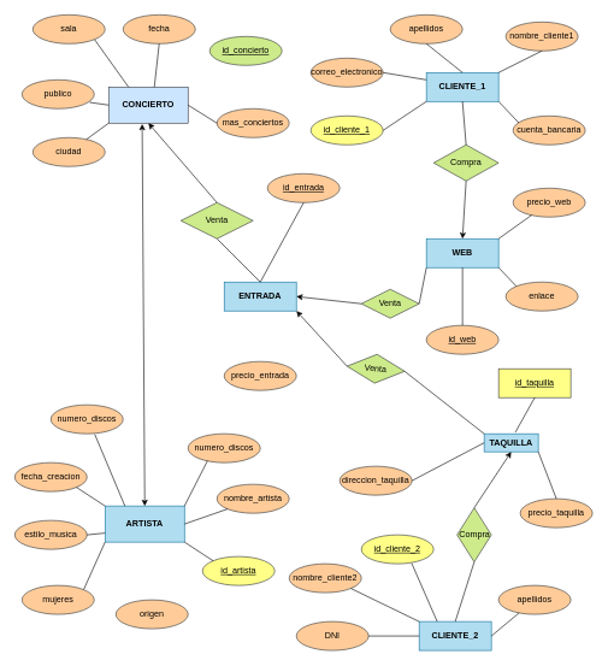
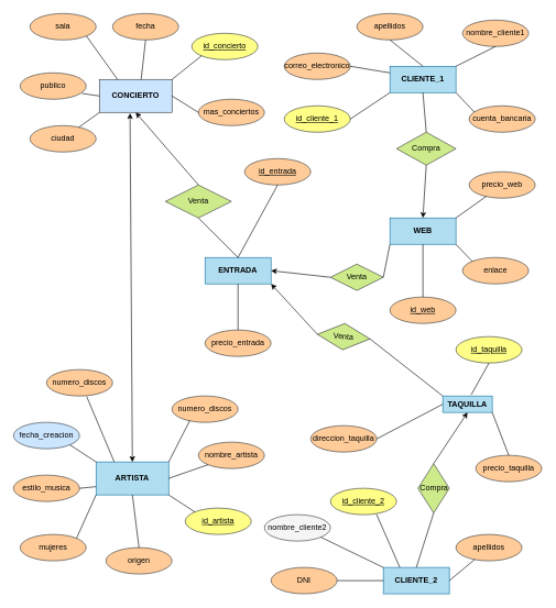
  <mxCell id="0" />
  <mxCell id="1" parent="0" />
  <mxCell id="2" value="&lt;b&gt;CONCIERTO&lt;/b&gt;" style="whiteSpace=wrap;html=1;align=center;fillColor=#cce5ff;strokeColor=#36393d;" parent="1" vertex="1"><mxGeometry x="150" y="120" width="110" height="50" as="geometry" /></mxCell>
  <mxCell id="3" value="ciudad" style="ellipse;whiteSpace=wrap;html=1;align=center;fillColor=#ffcc99;strokeColor=#36393d;" parent="1" vertex="1"><mxGeometry x="45" y="190" width="100" height="40" as="geometry" /></mxCell>
- <mxCell id="4" value="id_concierto" style="ellipse;whiteSpace=wrap;html=1;align=center;fontStyle=4;fillColor=#cdeb8b;strokeColor=#36393d;" parent="1" vertex="1"><mxGeometry x="290" y="50" width="100" height="40" as="geometry" /></mxCell>
+ <mxCell id="4" value="id_concierto" style="ellipse;whiteSpace=wrap;html=1;align=center;fontStyle=4;fillColor=#ffff88;strokeColor=#36393d;" parent="1" vertex="1"><mxGeometry x="290" y="50" width="100" height="40" as="geometry" /></mxCell>
  <mxCell id="5" value="fecha" style="ellipse;whiteSpace=wrap;html=1;align=center;fillColor=#ffcc99;strokeColor=#36393d;" parent="1" vertex="1"><mxGeometry x="170" y="20" width="100" height="40" as="geometry" /></mxCell>
  <mxCell id="6" value="sala" style="ellipse;whiteSpace=wrap;html=1;align=center;fillColor=#ffcc99;strokeColor=#36393d;" parent="1" vertex="1"><mxGeometry x="45" y="20" width="100" height="40" as="geometry" /></mxCell>
  <mxCell id="7" value="publico" style="ellipse;whiteSpace=wrap;html=1;align=center;fillColor=#ffcc99;strokeColor=#36393d;" parent="1" vertex="1"><mxGeometry x="30" y="110" width="100" height="40" as="geometry" /></mxCell>
  <mxCell id="8" value="mas_conciertos" style="ellipse;whiteSpace=wrap;html=1;align=center;fillColor=#ffcc99;strokeColor=#36393d;" parent="1" vertex="1"><mxGeometry x="300" y="150" width="100" height="40" as="geometry" /></mxCell>
  <mxCell id="9" value="&lt;b&gt;ARTISTA&lt;/b&gt;" style="whiteSpace=wrap;html=1;align=center;fillColor=#b1ddf0;strokeColor=#10739e;" parent="1" vertex="1"><mxGeometry x="145" y="700" width="110" height="50" as="geometry" /></mxCell>
  <mxCell id="10" value="&lt;u&gt;id_artista&lt;/u&gt;" style="ellipse;whiteSpace=wrap;html=1;align=center;fillColor=#ffff88;strokeColor=#36393d;" parent="1" vertex="1"><mxGeometry x="280" y="770" width="100" height="40" as="geometry" /></mxCell>
  <mxCell id="11" value="nombre_artista" style="ellipse;whiteSpace=wrap;html=1;align=center;fillColor=#ffcc99;strokeColor=#36393d;" parent="1" vertex="1"><mxGeometry x="300" y="670" width="100" height="40" as="geometry" /></mxCell>
  <mxCell id="12" value="origen" style="ellipse;whiteSpace=wrap;html=1;align=center;fillColor=#ffcc99;strokeColor=#36393d;" parent="1" vertex="1"><mxGeometry x="160" y="830" width="100" height="40" as="geometry" /></mxCell>
  <mxCell id="13" value="numero_discos" style="ellipse;whiteSpace=wrap;html=1;align=center;fillColor=#ffcc99;strokeColor=#36393d;" parent="1" vertex="1"><mxGeometry x="70" y="560" width="100" height="40" as="geometry" /></mxCell>
- <mxCell id="14" value="fecha_creacion" style="ellipse;whiteSpace=wrap;html=1;align=center;fillColor=#ffcc99;strokeColor=#36393d;" parent="1" vertex="1"><mxGeometry x="20" y="640" width="100" height="40" as="geometry" /></mxCell>
+ <mxCell id="14" value="fecha_creacion" style="ellipse;whiteSpace=wrap;html=1;align=center;fillColor=#cce5ff;strokeColor=#36393d;" parent="1" vertex="1"><mxGeometry x="20" y="640" width="100" height="40" as="geometry" /></mxCell>
  <mxCell id="15" value="mujeres" style="ellipse;whiteSpace=wrap;html=1;align=center;fillColor=#ffcc99;strokeColor=#36393d;" parent="1" vertex="1"><mxGeometry x="30" y="810" width="100" height="40" as="geometry" /></mxCell>
  <mxCell id="16" value="estilo_musica" style="ellipse;whiteSpace=wrap;html=1;align=center;fillColor=#ffcc99;strokeColor=#36393d;" parent="1" vertex="1"><mxGeometry x="20" y="720" width="100" height="40" as="geometry" /></mxCell>
  <mxCell id="17" value="numero_discos" style="ellipse;whiteSpace=wrap;html=1;align=center;fillColor=#ffcc99;strokeColor=#36393d;" parent="1" vertex="1"><mxGeometry x="260" y="600" width="100" height="40" as="geometry" /></mxCell>
  <mxCell id="18" value="" style="endArrow=none;html=1;rounded=0;exitX=0.575;exitY=0;exitDx=0;exitDy=0;exitPerimeter=0;entryX=0.5;entryY=1;entryDx=0;entryDy=0;" parent="1" source="2" target="5" edge="1"><mxGeometry width="50" height="50" relative="1" as="geometry"><mxPoint x="160" y="80" as="sourcePoint" /><mxPoint x="210" y="30" as="targetPoint" /></mxGeometry></mxCell>
  <mxCell id="19" value="" style="endArrow=none;html=1;rounded=0;entryX=0.25;entryY=0;entryDx=0;entryDy=0;exitX=1;exitY=1;exitDx=0;exitDy=0;" parent="1" source="6" target="2" edge="1"><mxGeometry width="50" height="50" relative="1" as="geometry"><mxPoint x="130" y="70" as="sourcePoint" /><mxPoint x="220" y="40" as="targetPoint" /></mxGeometry></mxCell>
+ <mxCell id="20" value="" style="endArrow=none;html=1;rounded=0;entryX=0;entryY=1;entryDx=0;entryDy=0;exitX=1;exitY=0;exitDx=0;exitDy=0;" parent="1" source="2" target="4" edge="1"><mxGeometry width="50" height="50" relative="1" as="geometry"><mxPoint x="260" y="80" as="sourcePoint" /><mxPoint x="230" y="50" as="targetPoint" /></mxGeometry></mxCell>
  <mxCell id="21" value="" style="endArrow=none;html=1;rounded=0;exitX=1;exitY=0.5;exitDx=0;exitDy=0;entryX=0;entryY=0.5;entryDx=0;entryDy=0;" parent="1" source="2" target="8" edge="1"><mxGeometry width="50" height="50" relative="1" as="geometry"><mxPoint x="243.25" y="110" as="sourcePoint" /><mxPoint x="240" y="60" as="targetPoint" /></mxGeometry></mxCell>
  <mxCell id="22" value="" style="endArrow=none;html=1;rounded=0;exitX=0;exitY=0.5;exitDx=0;exitDy=0;entryX=0.936;entryY=0.78;entryDx=0;entryDy=0;entryPerimeter=0;" parent="1" source="2" target="7" edge="1"><mxGeometry width="50" height="50" relative="1" as="geometry"><mxPoint x="253.25" y="120" as="sourcePoint" /><mxPoint x="250" y="70" as="targetPoint" /></mxGeometry></mxCell>
  <mxCell id="23" value="" style="endArrow=none;html=1;rounded=0;entryX=0;entryY=1;entryDx=0;entryDy=0;" parent="1" source="3" target="2" edge="1"><mxGeometry width="50" height="50" relative="1" as="geometry"><mxPoint x="263.25" y="130" as="sourcePoint" /><mxPoint x="260" y="80" as="targetPoint" /></mxGeometry></mxCell>
  <mxCell id="24" value="" style="endArrow=none;html=1;rounded=0;entryX=0.268;entryY=0.94;entryDx=0;entryDy=0;entryPerimeter=0;exitX=1;exitY=0;exitDx=0;exitDy=0;" parent="1" source="9" target="17" edge="1"><mxGeometry width="50" height="50" relative="1" as="geometry"><mxPoint x="330" y="670" as="sourcePoint" /><mxPoint x="380" y="620" as="targetPoint" /></mxGeometry></mxCell>
  <mxCell id="25" value="" style="endArrow=none;html=1;rounded=0;exitX=1;exitY=0.5;exitDx=0;exitDy=0;entryX=0;entryY=1;entryDx=0;entryDy=0;" parent="1" source="9" target="11" edge="1"><mxGeometry width="50" height="50" relative="1" as="geometry"><mxPoint x="330" y="670" as="sourcePoint" /><mxPoint x="380" y="620" as="targetPoint" /></mxGeometry></mxCell>
  <mxCell id="26" value="" style="endArrow=none;html=1;rounded=0;entryX=0;entryY=0;entryDx=0;entryDy=0;exitX=1;exitY=1;exitDx=0;exitDy=0;" parent="1" source="9" target="10" edge="1"><mxGeometry width="50" height="50" relative="1" as="geometry"><mxPoint x="330" y="670" as="sourcePoint" /><mxPoint x="380" y="620" as="targetPoint" /></mxGeometry></mxCell>
+ <mxCell id="27" value="" style="endArrow=none;html=1;rounded=0;entryX=0.5;entryY=0;entryDx=0;entryDy=0;exitX=0.5;exitY=1;exitDx=0;exitDy=0;" parent="1" source="9" target="12" edge="1"><mxGeometry width="50" height="50" relative="1" as="geometry"><mxPoint x="330" y="670" as="sourcePoint" /><mxPoint x="380" y="620" as="targetPoint" /></mxGeometry></mxCell>
  <mxCell id="28" value="" style="endArrow=none;html=1;rounded=0;entryX=0.608;entryY=1.02;entryDx=0;entryDy=0;entryPerimeter=0;exitX=0.25;exitY=0;exitDx=0;exitDy=0;" parent="1" source="9" target="13" edge="1"><mxGeometry width="50" height="50" relative="1" as="geometry"><mxPoint x="330" y="670" as="sourcePoint" /><mxPoint x="380" y="620" as="targetPoint" /></mxGeometry></mxCell>
  <mxCell id="29" value="" style="endArrow=none;html=1;rounded=0;entryX=1;entryY=1;entryDx=0;entryDy=0;exitX=0;exitY=0;exitDx=0;exitDy=0;" parent="1" source="9" target="14" edge="1"><mxGeometry width="50" height="50" relative="1" as="geometry"><mxPoint x="330" y="670" as="sourcePoint" /><mxPoint x="380" y="620" as="targetPoint" /></mxGeometry></mxCell>
  <mxCell id="30" value="" style="endArrow=none;html=1;rounded=0;entryX=1;entryY=0.5;entryDx=0;entryDy=0;exitX=0;exitY=0.75;exitDx=0;exitDy=0;" parent="1" source="9" target="16" edge="1"><mxGeometry width="50" height="50" relative="1" as="geometry"><mxPoint x="330" y="670" as="sourcePoint" /><mxPoint x="380" y="620" as="targetPoint" /></mxGeometry></mxCell>
  <mxCell id="31" value="" style="endArrow=none;html=1;rounded=0;entryX=1;entryY=0;entryDx=0;entryDy=0;exitX=0;exitY=1;exitDx=0;exitDy=0;" parent="1" source="9" target="15" edge="1"><mxGeometry width="50" height="50" relative="1" as="geometry"><mxPoint x="330" y="670" as="sourcePoint" /><mxPoint x="380" y="620" as="targetPoint" /></mxGeometry></mxCell>
  <mxCell id="32" value="&lt;b&gt;ENTRADA&lt;/b&gt;" style="whiteSpace=wrap;html=1;align=center;fillColor=#b1ddf0;strokeColor=#10739e;" parent="1" vertex="1"><mxGeometry x="310" y="390" width="100" height="40" as="geometry" /></mxCell>
  <mxCell id="33" value="id_entrada" style="ellipse;whiteSpace=wrap;html=1;align=center;fontStyle=4;fillColor=#ffcc99;strokeColor=#36393d;" parent="1" vertex="1"><mxGeometry x="370" y="240" width="100" height="40" as="geometry" /></mxCell>
  <mxCell id="34" value="precio_entrada" style="ellipse;whiteSpace=wrap;html=1;align=center;fillColor=#ffcc99;strokeColor=#36393d;" parent="1" vertex="1"><mxGeometry x="310" y="500" width="100" height="40" as="geometry" /></mxCell>
  <mxCell id="35" value="" style="endArrow=none;html=1;rounded=0;entryX=0.5;entryY=1;entryDx=0;entryDy=0;exitX=0.5;exitY=0;exitDx=0;exitDy=0;" parent="1" source="32" target="33" edge="1"><mxGeometry width="50" height="50" relative="1" as="geometry"><mxPoint x="300" y="470" as="sourcePoint" /><mxPoint x="350" y="420" as="targetPoint" /></mxGeometry></mxCell>
+ <mxCell id="36" value="" style="endArrow=none;html=1;rounded=0;entryX=0.5;entryY=1;entryDx=0;entryDy=0;exitX=0.5;exitY=0;exitDx=0;exitDy=0;" parent="1" source="34" target="32" edge="1"><mxGeometry width="50" height="50" relative="1" as="geometry"><mxPoint x="300" y="470" as="sourcePoint" /><mxPoint x="350" y="420" as="targetPoint" /></mxGeometry></mxCell>
  <mxCell id="37" value="" style="endArrow=none;html=1;rounded=0;exitX=0.5;exitY=0;exitDx=0;exitDy=0;entryX=0.5;entryY=1;entryDx=0;entryDy=0;" parent="1" source="32" target="41" edge="1"><mxGeometry width="50" height="50" relative="1" as="geometry"><mxPoint x="360" y="380" as="sourcePoint" /><mxPoint x="199.749" y="309.749" as="targetPoint" /></mxGeometry></mxCell>
  <mxCell id="38" value="" style="endArrow=classic;html=1;rounded=0;exitX=0.5;exitY=0;exitDx=0;exitDy=0;entryX=0.5;entryY=1;entryDx=0;entryDy=0;" parent="1" source="41" target="2" edge="1"><mxGeometry width="50" height="50" relative="1" as="geometry"><mxPoint x="157.322" y="302.678" as="sourcePoint" /><mxPoint x="490" y="320" as="targetPoint" /></mxGeometry></mxCell>
  <mxCell id="39" value="&lt;b&gt;WEB&lt;/b&gt;" style="whiteSpace=wrap;html=1;align=center;fillColor=#b1ddf0;strokeColor=#10739e;" parent="1" vertex="1"><mxGeometry x="590" y="330" width="100" height="40" as="geometry" /></mxCell>
  <mxCell id="40" value="&lt;b&gt;TAQUILLA&lt;/b&gt;" style="whiteSpace=wrap;html=1;align=center;fillColor=#b1ddf0;strokeColor=#10739e;" parent="1" vertex="1"><mxGeometry x="670" y="600" width="75" height="25" as="geometry" /></mxCell>
  <mxCell id="41" value="Venta" style="shape=rhombus;perimeter=rhombusPerimeter;whiteSpace=wrap;html=1;align=center;direction=east;fillColor=#cdeb8b;strokeColor=#36393d;" parent="1" vertex="1"><mxGeometry x="250" y="280" width="100" height="50" as="geometry" /></mxCell>
  <mxCell id="42" value="" style="endArrow=classic;startArrow=classic;html=1;rounded=0;entryX=0.422;entryY=1.024;entryDx=0;entryDy=0;entryPerimeter=0;exitX=0.5;exitY=0;exitDx=0;exitDy=0;" parent="1" source="9" target="2" edge="1"><mxGeometry width="50" height="50" relative="1" as="geometry"><mxPoint x="210" y="510" as="sourcePoint" /><mxPoint x="490" y="320" as="targetPoint" /><Array as="points" /></mxGeometry></mxCell>
  <mxCell id="43" value="enlace" style="ellipse;whiteSpace=wrap;html=1;align=center;fillColor=#ffcc99;strokeColor=#36393d;" parent="1" vertex="1"><mxGeometry x="700" y="390" width="100" height="40" as="geometry" /></mxCell>
  <mxCell id="44" value="id_web" style="ellipse;whiteSpace=wrap;html=1;align=center;fontStyle=4;fillColor=#ffcc99;strokeColor=#36393d;" parent="1" vertex="1"><mxGeometry x="590" y="450" width="100" height="40" as="geometry" /></mxCell>
  <mxCell id="45" value="precio_web" style="ellipse;whiteSpace=wrap;html=1;align=center;fillColor=#ffcc99;strokeColor=#36393d;" parent="1" vertex="1"><mxGeometry x="710" y="260" width="100" height="40" as="geometry" /></mxCell>
  <mxCell id="46" value="&lt;b&gt;CLIENTE_1&lt;/b&gt;" style="whiteSpace=wrap;html=1;align=center;fillColor=#b1ddf0;strokeColor=#10739e;" parent="1" vertex="1"><mxGeometry x="590" y="100" width="100" height="40" as="geometry" /></mxCell>
  <mxCell id="47" value="&lt;u&gt;id_cliente_1&lt;/u&gt;" style="ellipse;whiteSpace=wrap;html=1;align=center;fillColor=#ffff88;strokeColor=#36393d;" parent="1" vertex="1"><mxGeometry x="430" y="160" width="100" height="40" as="geometry" /></mxCell>
  <mxCell id="48" value="nombre_cliente1" style="ellipse;whiteSpace=wrap;html=1;align=center;fillColor=#ffcc99;strokeColor=#36393d;" parent="1" vertex="1"><mxGeometry x="700" y="30" width="100" height="40" as="geometry" /></mxCell>
  <mxCell id="49" value="apellidos" style="ellipse;whiteSpace=wrap;html=1;align=center;fillColor=#ffcc99;strokeColor=#36393d;" parent="1" vertex="1"><mxGeometry x="540" y="20" width="100" height="40" as="geometry" /></mxCell>
  <mxCell id="50" value="correo_electronico" style="ellipse;whiteSpace=wrap;html=1;align=center;fillColor=#ffcc99;strokeColor=#36393d;" parent="1" vertex="1"><mxGeometry x="430" y="80" width="100" height="40" as="geometry" /></mxCell>
  <mxCell id="51" value="cuenta_bancaria" style="ellipse;whiteSpace=wrap;html=1;align=center;fillColor=#ffcc99;strokeColor=#36393d;" parent="1" vertex="1"><mxGeometry x="710" y="160" width="100" height="40" as="geometry" /></mxCell>
  <mxCell id="52" value="Compra" style="shape=rhombus;perimeter=rhombusPerimeter;whiteSpace=wrap;html=1;align=center;fillColor=#cdeb8b;strokeColor=#36393d;" parent="1" vertex="1"><mxGeometry x="600" y="200" width="90" height="50" as="geometry" /></mxCell>
  <mxCell id="53" value="Compra" style="shape=rhombus;perimeter=rhombusPerimeter;whiteSpace=wrap;html=1;align=center;fillColor=#cdeb8b;strokeColor=#36393d;direction=south;" parent="1" vertex="1"><mxGeometry x="632.5" y="702.5" width="47.5" height="75" as="geometry" /></mxCell>
  <mxCell id="54" value="" style="endArrow=classic;html=1;rounded=0;entryX=0.5;entryY=0;entryDx=0;entryDy=0;exitX=0.5;exitY=1;exitDx=0;exitDy=0;" parent="1" source="52" target="39" edge="1"><mxGeometry width="50" height="50" relative="1" as="geometry"><mxPoint x="440" y="370" as="sourcePoint" /><mxPoint x="490" y="320" as="targetPoint" /></mxGeometry></mxCell>
  <mxCell id="55" value="" style="endArrow=none;html=1;rounded=0;entryX=0.5;entryY=0;entryDx=0;entryDy=0;exitX=0.5;exitY=1;exitDx=0;exitDy=0;" parent="1" source="46" target="52" edge="1"><mxGeometry width="50" height="50" relative="1" as="geometry"><mxPoint x="440" y="370" as="sourcePoint" /><mxPoint x="490" y="320" as="targetPoint" /></mxGeometry></mxCell>
  <mxCell id="56" value="Venta" style="shape=rhombus;perimeter=rhombusPerimeter;whiteSpace=wrap;html=1;align=center;fillColor=#cdeb8b;strokeColor=#36393d;" parent="1" vertex="1"><mxGeometry x="500" y="400" width="80" height="40" as="geometry" /></mxCell>
  <mxCell id="57" value="" style="endArrow=classic;html=1;rounded=0;entryX=1;entryY=0.5;entryDx=0;entryDy=0;exitX=0;exitY=0.5;exitDx=0;exitDy=0;" parent="1" source="56" target="32" edge="1"><mxGeometry width="50" height="50" relative="1" as="geometry"><mxPoint x="440" y="370" as="sourcePoint" /><mxPoint x="490" y="320" as="targetPoint" /></mxGeometry></mxCell>
  <mxCell id="58" value="" style="endArrow=none;html=1;rounded=0;entryX=0;entryY=1;entryDx=0;entryDy=0;exitX=1;exitY=0.5;exitDx=0;exitDy=0;" parent="1" source="56" target="39" edge="1"><mxGeometry width="50" height="50" relative="1" as="geometry"><mxPoint x="440" y="370" as="sourcePoint" /><mxPoint x="490" y="320" as="targetPoint" /></mxGeometry></mxCell>
  <mxCell id="59" value="" style="endArrow=none;html=1;rounded=0;entryX=1;entryY=0;entryDx=0;entryDy=0;" edge="1" parent="1" source="45" target="39"><mxGeometry relative="1" as="geometry"><mxPoint x="340" y="350" as="sourcePoint" /><mxPoint x="500" y="350" as="targetPoint" /></mxGeometry></mxCell>
  <mxCell id="60" value="" style="endArrow=none;html=1;rounded=0;entryX=0;entryY=0;entryDx=0;entryDy=0;exitX=1;exitY=1;exitDx=0;exitDy=0;" edge="1" parent="1" source="39" target="43"><mxGeometry relative="1" as="geometry"><mxPoint x="340" y="450" as="sourcePoint" /><mxPoint x="500" y="450" as="targetPoint" /></mxGeometry></mxCell>
  <mxCell id="61" value="" style="endArrow=none;html=1;rounded=0;entryX=0.5;entryY=0;entryDx=0;entryDy=0;exitX=0.5;exitY=1;exitDx=0;exitDy=0;" edge="1" parent="1" source="49" target="46"><mxGeometry width="50" height="50" relative="1" as="geometry"><mxPoint x="590" y="40" as="sourcePoint" /><mxPoint x="450" y="220" as="targetPoint" /></mxGeometry></mxCell>
  <mxCell id="62" value="" style="endArrow=none;html=1;rounded=0;entryX=0.5;entryY=1;entryDx=0;entryDy=0;exitX=1;exitY=0;exitDx=0;exitDy=0;" edge="1" parent="1" source="46" target="48"><mxGeometry width="50" height="50" relative="1" as="geometry"><mxPoint x="400" y="270" as="sourcePoint" /><mxPoint x="450" y="220" as="targetPoint" /></mxGeometry></mxCell>
  <mxCell id="63" value="" style="endArrow=none;html=1;rounded=0;entryX=0;entryY=0.25;entryDx=0;entryDy=0;exitX=1;exitY=0.5;exitDx=0;exitDy=0;" edge="1" parent="1" source="50" target="46"><mxGeometry width="50" height="50" relative="1" as="geometry"><mxPoint x="400" y="270" as="sourcePoint" /><mxPoint x="450" y="220" as="targetPoint" /></mxGeometry></mxCell>
  <mxCell id="64" value="" style="endArrow=none;html=1;rounded=0;entryX=0.08;entryY=0.24;entryDx=0;entryDy=0;exitX=1;exitY=1;exitDx=0;exitDy=0;entryPerimeter=0;" edge="1" parent="1" source="46" target="51"><mxGeometry width="50" height="50" relative="1" as="geometry"><mxPoint x="400" y="270" as="sourcePoint" /><mxPoint x="450" y="220" as="targetPoint" /></mxGeometry></mxCell>
  <mxCell id="65" value="&lt;b&gt;CLIENTE_2&lt;/b&gt;" style="whiteSpace=wrap;html=1;align=center;fillColor=#b1ddf0;strokeColor=#10739e;" vertex="1" parent="1"><mxGeometry x="580" y="860" width="100" height="40" as="geometry" /></mxCell>
  <mxCell id="66" value="Venta" style="shape=rhombus;perimeter=rhombusPerimeter;whiteSpace=wrap;html=1;align=center;direction=east;rotation=5;fillColor=#cdeb8b;strokeColor=#36393d;" vertex="1" parent="1"><mxGeometry x="480" y="490" width="80" height="40" as="geometry" /></mxCell>
  <mxCell id="67" value="" style="endArrow=none;html=1;rounded=0;entryX=0;entryY=0;entryDx=0;entryDy=0;exitX=1;exitY=0.5;exitDx=0;exitDy=0;" edge="1" parent="1" source="66" target="40"><mxGeometry width="50" height="50" relative="1" as="geometry"><mxPoint x="400" y="470" as="sourcePoint" /><mxPoint x="450" y="420" as="targetPoint" /></mxGeometry></mxCell>
  <mxCell id="68" value="" style="endArrow=classic;html=1;rounded=0;entryX=1;entryY=1;entryDx=0;entryDy=0;exitX=0;exitY=0.5;exitDx=0;exitDy=0;" edge="1" parent="1" source="66" target="32"><mxGeometry width="50" height="50" relative="1" as="geometry"><mxPoint x="400" y="570" as="sourcePoint" /><mxPoint x="450" y="520" as="targetPoint" /></mxGeometry></mxCell>
  <mxCell id="69" value="" style="endArrow=classic;html=1;rounded=0;entryX=0.5;entryY=1;entryDx=0;entryDy=0;exitX=0;exitY=0.5;exitDx=0;exitDy=0;" edge="1" parent="1" source="53" target="40"><mxGeometry width="50" height="50" relative="1" as="geometry"><mxPoint x="400" y="670" as="sourcePoint" /><mxPoint x="450" y="620" as="targetPoint" /></mxGeometry></mxCell>
  <mxCell id="70" value="" style="endArrow=none;html=1;rounded=0;entryX=1;entryY=0.5;entryDx=0;entryDy=0;exitX=0.5;exitY=0;exitDx=0;exitDy=0;" edge="1" parent="1" source="65" target="53"><mxGeometry width="50" height="50" relative="1" as="geometry"><mxPoint x="400" y="670" as="sourcePoint" /><mxPoint x="450" y="620" as="targetPoint" /></mxGeometry></mxCell>
- <mxCell id="71" value="id_taquilla" style="whiteSpace=wrap;html=1;align=center;fontStyle=4;fillColor=#ffff88;strokeColor=#36393d;rounded=0;" vertex="1" parent="1"><mxGeometry x="690" y="510" width="100" height="40" as="geometry" /></mxCell>
+ <mxCell id="71" value="id_taquilla" style="ellipse;whiteSpace=wrap;html=1;align=center;fontStyle=4;fillColor=#ffff88;strokeColor=#36393d;" vertex="1" parent="1"><mxGeometry x="690" y="510" width="100" height="40" as="geometry" /></mxCell>
  <mxCell id="72" value="direccion_taquilla" style="ellipse;whiteSpace=wrap;html=1;align=center;fillColor=#ffcc99;strokeColor=#36393d;" vertex="1" parent="1"><mxGeometry x="470" y="645" width="100" height="40" as="geometry" /></mxCell>
  <mxCell id="73" value="precio_taquilla" style="ellipse;whiteSpace=wrap;html=1;align=center;fillColor=#ffcc99;strokeColor=#36393d;" vertex="1" parent="1"><mxGeometry x="720" y="690" width="100" height="40" as="geometry" /></mxCell>
  <mxCell id="74" value="id_cliente_2" style="ellipse;whiteSpace=wrap;html=1;align=center;fontStyle=4;fillColor=#ffff88;strokeColor=#36393d;" vertex="1" parent="1"><mxGeometry x="500" y="740" width="100" height="40" as="geometry" /></mxCell>
  <mxCell id="75" value="DNI" style="ellipse;whiteSpace=wrap;html=1;align=center;fillColor=#ffcc99;strokeColor=#36393d;" vertex="1" parent="1"><mxGeometry x="410" y="860" width="100" height="40" as="geometry" /></mxCell>
- <mxCell id="76" value="nombre_cliente2" style="ellipse;whiteSpace=wrap;html=1;align=center;fillColor=#ffcc99;strokeColor=#36393d;" vertex="1" parent="1"><mxGeometry x="400" y="780" width="100" height="40" as="geometry" /></mxCell>
+ <mxCell id="76" value="nombre_cliente2" style="ellipse;whiteSpace=wrap;html=1;align=center;fillColor=#f5f5f5;strokeColor=#36393d;" vertex="1" parent="1"><mxGeometry x="400" y="780" width="100" height="40" as="geometry" /></mxCell>
  <mxCell id="77" value="apellidos" style="ellipse;whiteSpace=wrap;html=1;align=center;fillColor=#ffcc99;strokeColor=#36393d;" vertex="1" parent="1"><mxGeometry x="690" y="810" width="100" height="40" as="geometry" /></mxCell>
  <mxCell id="78" value="" style="endArrow=none;html=1;rounded=0;entryX=0.5;entryY=1;entryDx=0;entryDy=0;exitX=0.576;exitY=-0.08;exitDx=0;exitDy=0;exitPerimeter=0;" edge="1" parent="1" source="40" target="71"><mxGeometry width="50" height="50" relative="1" as="geometry"><mxPoint x="400" y="770" as="sourcePoint" /><mxPoint x="450" y="720" as="targetPoint" /></mxGeometry></mxCell>
  <mxCell id="79" value="" style="endArrow=none;html=1;rounded=0;entryX=0;entryY=0.5;entryDx=0;entryDy=0;exitX=1;exitY=0.5;exitDx=0;exitDy=0;" edge="1" parent="1" source="72" target="40"><mxGeometry width="50" height="50" relative="1" as="geometry"><mxPoint x="400" y="770" as="sourcePoint" /><mxPoint x="450" y="720" as="targetPoint" /></mxGeometry></mxCell>
  <mxCell id="80" value="" style="endArrow=none;html=1;rounded=0;entryX=0.5;entryY=0;entryDx=0;entryDy=0;exitX=1;exitY=1;exitDx=0;exitDy=0;" edge="1" parent="1" source="40" target="73"><mxGeometry width="50" height="50" relative="1" as="geometry"><mxPoint x="400" y="770" as="sourcePoint" /><mxPoint x="450" y="720" as="targetPoint" /></mxGeometry></mxCell>
  <mxCell id="81" value="" style="endArrow=none;html=1;rounded=0;entryX=0.696;entryY=0.98;entryDx=0;entryDy=0;entryPerimeter=0;exitX=0.25;exitY=0;exitDx=0;exitDy=0;" edge="1" parent="1" source="65" target="74"><mxGeometry width="50" height="50" relative="1" as="geometry"><mxPoint x="400" y="770" as="sourcePoint" /><mxPoint x="450" y="720" as="targetPoint" /></mxGeometry></mxCell>
  <mxCell id="82" value="" style="endArrow=none;html=1;rounded=0;entryX=0;entryY=0.5;entryDx=0;entryDy=0;exitX=1;exitY=0.5;exitDx=0;exitDy=0;" edge="1" parent="1" source="75" target="65"><mxGeometry width="50" height="50" relative="1" as="geometry"><mxPoint x="400" y="770" as="sourcePoint" /><mxPoint x="450" y="720" as="targetPoint" /></mxGeometry></mxCell>
  <mxCell id="83" value="" style="endArrow=none;html=1;rounded=0;exitX=1;exitY=0.5;exitDx=0;exitDy=0;" edge="1" parent="1" source="65" target="77"><mxGeometry width="50" height="50" relative="1" as="geometry"><mxPoint x="400" y="770" as="sourcePoint" /><mxPoint x="450" y="720" as="targetPoint" /></mxGeometry></mxCell>
  <mxCell id="84" value="" style="endArrow=none;html=1;rounded=0;entryX=0.5;entryY=1;entryDx=0;entryDy=0;exitX=0.5;exitY=0;exitDx=0;exitDy=0;" edge="1" parent="1" source="44" target="39"><mxGeometry width="50" height="50" relative="1" as="geometry"><mxPoint x="400" y="470" as="sourcePoint" /><mxPoint x="450" y="420" as="targetPoint" /></mxGeometry></mxCell>
  <mxCell id="85" value="" style="endArrow=none;html=1;rounded=0;entryX=0;entryY=1;entryDx=0;entryDy=0;exitX=1;exitY=0.5;exitDx=0;exitDy=0;" edge="1" parent="1" source="47" target="46"><mxGeometry width="50" height="50" relative="1" as="geometry"><mxPoint x="400" y="470" as="sourcePoint" /><mxPoint x="450" y="420" as="targetPoint" /></mxGeometry></mxCell>
  <mxCell id="86" value="" style="endArrow=none;html=1;rounded=0;exitX=0;exitY=0;exitDx=0;exitDy=0;entryX=1;entryY=1;entryDx=0;entryDy=0;" edge="1" parent="1" source="65" target="76"><mxGeometry width="50" height="50" relative="1" as="geometry"><mxPoint x="400" y="870" as="sourcePoint" /><mxPoint x="450" y="820" as="targetPoint" /></mxGeometry></mxCell>
